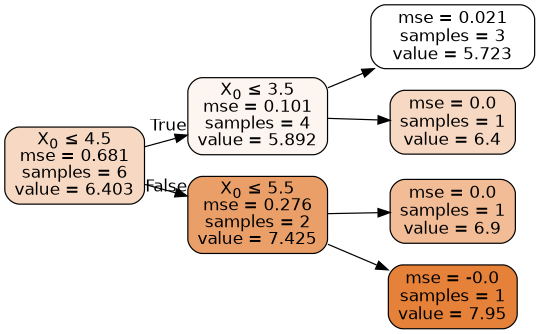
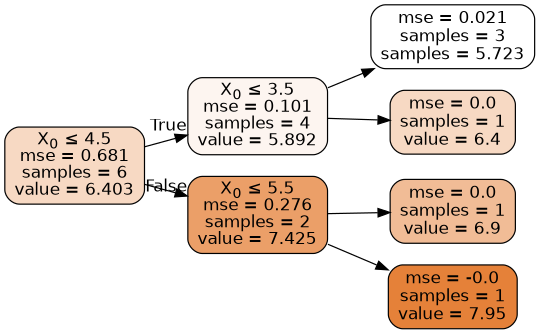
  digraph {
    rankdir=LR
    node [color=black fillcolor="#f7d9c3" fontname=helvetica shape=box style="filled, rounded"]
    edge [fontname=helvetica]
    n1 [label=<X<SUB>0</SUB> &le; 4.5<br/>mse = 0.681<br/>samples = 6<br/>value = 6.403>]
    n2 [fillcolor="#fdf5f0" label=<X<SUB>0</SUB> &le; 3.5<br/>mse = 0.101<br/>samples = 4<br/>value = 5.892>]
    n3 [fillcolor="#eb9f68" label=<X<SUB>0</SUB> &le; 5.5<br/>mse = 0.276<br/>samples = 2<br/>value = 7.425>]
-   n4 [fillcolor="#ffffff" label=<mse = 0.021<br/>samples = 3<br/>value = 5.723>]
+   n4 [fillcolor="#ffffff" label=<mse = 0.021<br/>samples = 3<br/>samples = 5.723>]
    n5 [label=<mse = 0.0<br/>samples = 1<br/>value = 6.4>]
    n6 [fillcolor="#f1bc96" label=<mse = 0.0<br/>samples = 1<br/>value = 6.9>]
    n7 [fillcolor="#e58139" label=<mse = -0.0<br/>samples = 1<br/>value = 7.95>]
    n1 -> n2 [headlabel=True labelangle=45 labeldistance=2.5]
    n1 -> n3 [headlabel=False labelangle=-45 labeldistance=2.5]
    n2 -> n4
    n2 -> n5
    n3 -> n6
    n3 -> n7
  }
